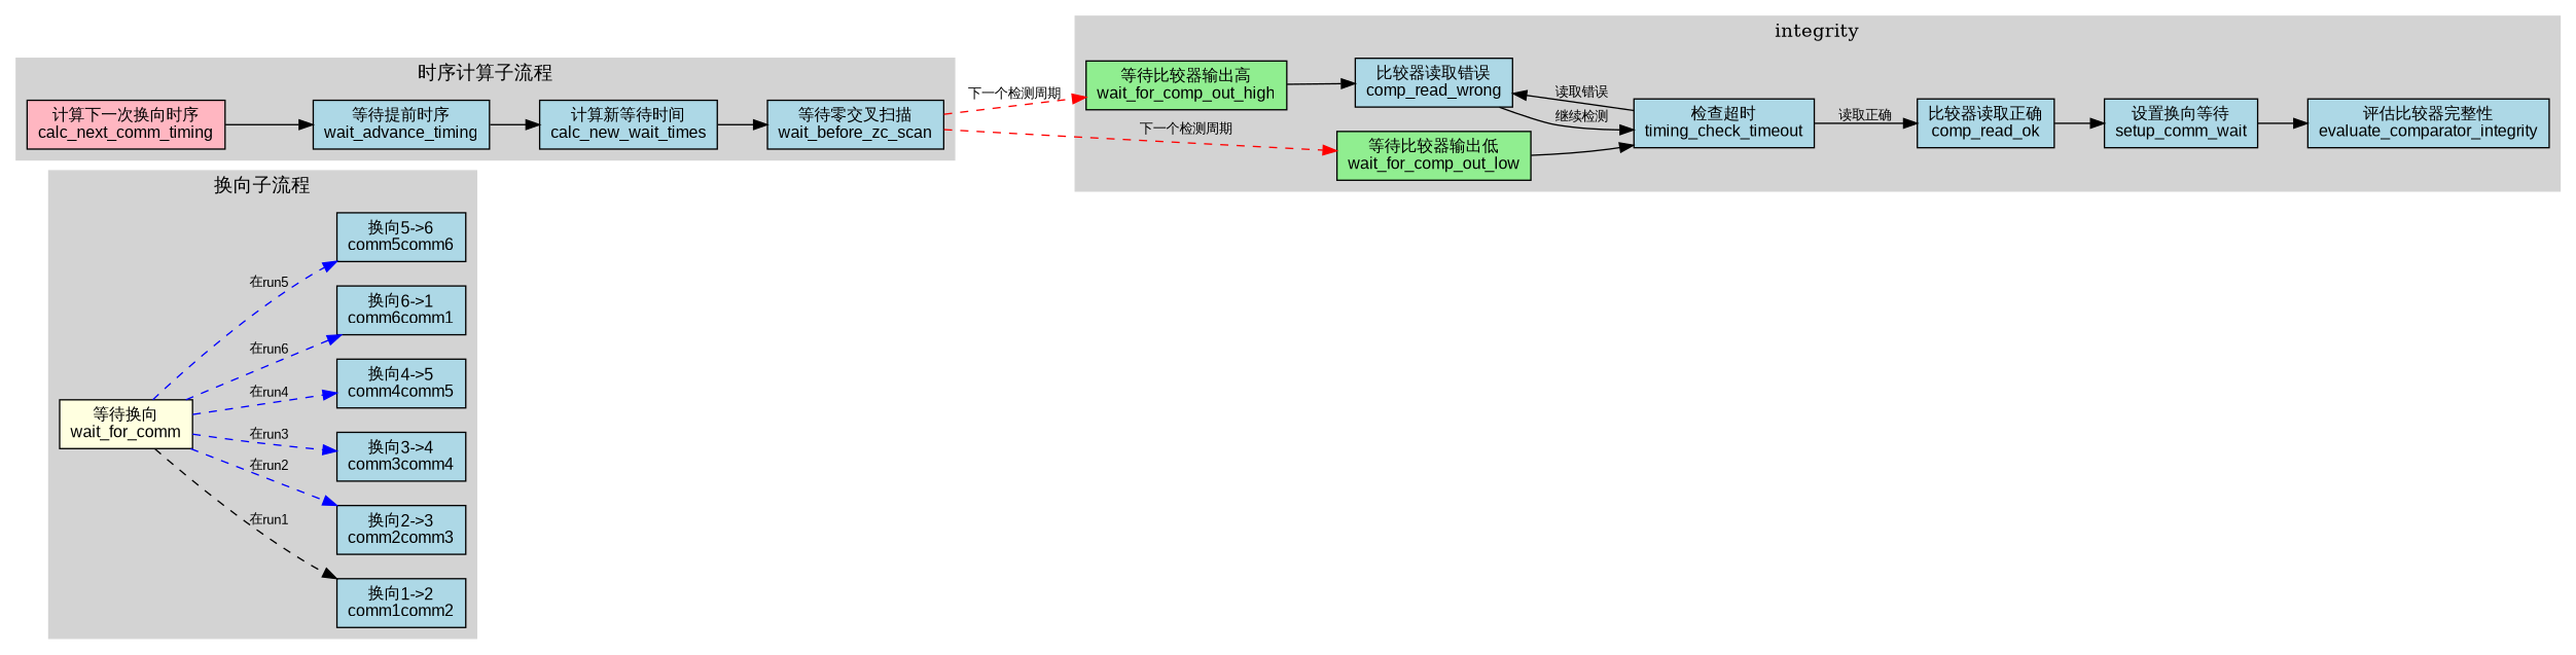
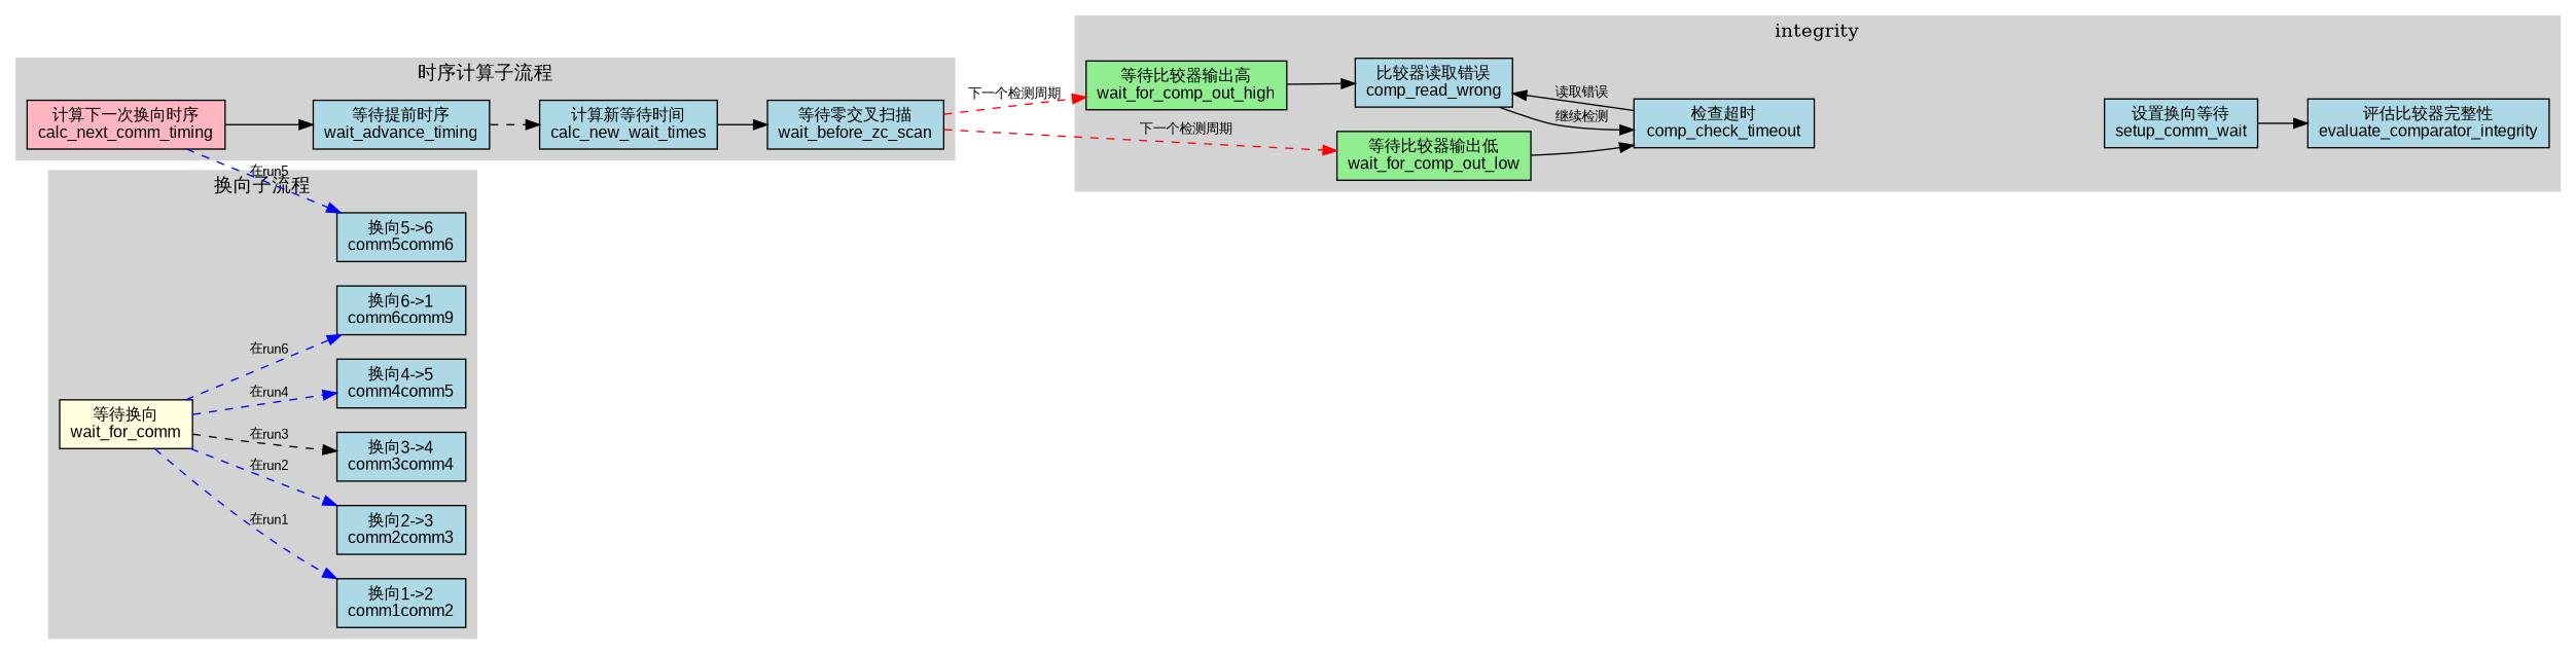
  digraph {
    rankdir=LR
    node [fillcolor=lightblue fontname=Arial fontsize=12 shape=box style=filled]
    edge [fontname=Arial fontsize=10]
    n1 [fillcolor=lightgreen label="等待比较器输出高\nwait_for_comp_out_high"]
    n2 [fillcolor=lightgreen label="等待比较器输出低\nwait_for_comp_out_low"]
-   n3 [label="检查超时\ntiming_check_timeout"]
+   n3 [label="检查超时\ncomp_check_timeout"]
    n4 [label="比较器读取错误\ncomp_read_wrong"]
-   n5 [label="比较器读取正确\ncomp_read_ok"]
    n6 [label="设置换向等待\nsetup_comm_wait"]
    n7 [label="评估比较器完整性\nevaluate_comparator_integrity"]
    n8 [fillcolor=lightyellow label="等待换向\nwait_for_comm"]
    n9 [label="换向1->2\ncomm1comm2"]
    n10 [label="换向2->3\ncomm2comm3"]
    n11 [label="换向3->4\ncomm3comm4"]
    n12 [label="换向4->5\ncomm4comm5"]
    n13 [label="换向5->6\ncomm5comm6"]
-   n14 [label="换向6->1\ncomm6comm1"]
+   n14 [label="换向6->1\ncomm6comm9"]
    n15 [fillcolor=lightpink label="计算下一次换向时序\ncalc_next_comm_timing"]
    n16 [label="等待提前时序\nwait_advance_timing"]
    n17 [label="计算新等待时间\ncalc_new_wait_times"]
    n18 [label="等待零交叉扫描\nwait_before_zc_scan"]
    subgraph cluster_1 {
      color=lightgrey
      label=integrity
      style=filled
      n1
      n2
      n3
      n4
-     n5
      n6
      n7
    }
    subgraph cluster_2 {
      color=lightgrey
      label="换向子流程"
      style=filled
      n8
      n9
      n10
      n11
      n12
      n13
      n14
    }
    subgraph cluster_3 {
      color=lightgrey
      label="时序计算子流程"
      style=filled
      n15
      n16
      n17
      n18
    }
    n1 -> n4
    n2 -> n3
    n3 -> n4 [label="读取错误"]
-   n3 -> n5 [label="读取正确"]
    n4 -> n3 [label="继续检测"]
-   n5 -> n6
    n6 -> n7
-   n8 -> n9 [color=black label="在run1" style=dashed]
+   n8 -> n9 [color=blue label="在run1" style=dashed]
    n8 -> n10 [color=blue label="在run2" style=dashed]
-   n8 -> n11 [color=blue label="在run3" style=dashed]
+   n8 -> n11 [color=black label="在run3" style=dashed]
    n8 -> n12 [color=blue label="在run4" style=dashed]
-   n8 -> n13 [color=blue label="在run5" style=dashed]
+   n15 -> n13 [color=blue label="在run5" style=dashed]
    n8 -> n14 [color=blue label="在run6" style=dashed]
    n15 -> n16
-   n16 -> n17
+   n16 -> n17 [style=dashed]
    n17 -> n18
    n18 -> n1 [color=red label="下一个检测周期" style=dashed]
    n18 -> n2 [color=red label="下一个检测周期" style=dashed]
  }
